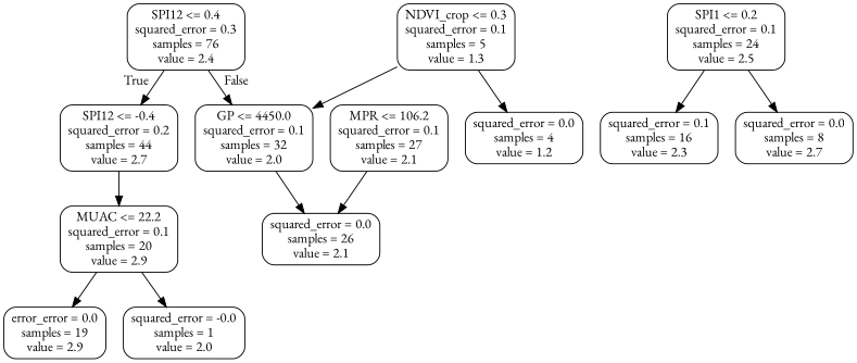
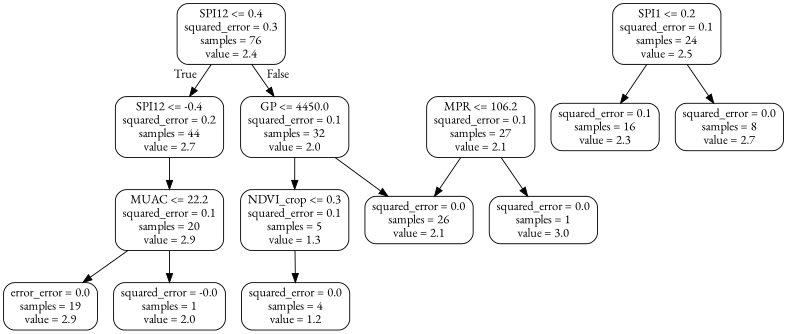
  digraph {
    fontname="EB Garamond"
    node [color=black fontname="EB Garamond" shape=box style=rounded]
    edge [fontname="EB Garamond"]
    n1 [label="SPI12 <= 0.4\nsquared_error = 0.3\nsamples = 76\nvalue = 2.4"]
    n2 [label="SPI12 <= -0.4\nsquared_error = 0.2\nsamples = 44\nvalue = 2.7"]
    n3 [label="GP <= 4450.0\nsquared_error = 0.1\nsamples = 32\nvalue = 2.0"]
    n4 [label="MUAC <= 22.2\nsquared_error = 0.1\nsamples = 20\nvalue = 2.9"]
    n5 [label="NDVI_crop <= 0.3\nsquared_error = 0.1\nsamples = 5\nvalue = 1.3"]
    n6 [label="squared_error = 0.0\nsamples = 26\nvalue = 2.1"]
    n7 [label="error_error = 0.0\nsamples = 19\nvalue = 2.9"]
    n8 [label="squared_error = -0.0\nsamples = 1\nvalue = 2.0"]
    n9 [label="SPI1 <= 0.2\nsquared_error = 0.1\nsamples = 24\nvalue = 2.5"]
    n10 [label="squared_error = 0.1\nsamples = 16\nvalue = 2.3"]
    n11 [label="squared_error = 0.0\nsamples = 8\nvalue = 2.7"]
    n12 [label="MPR <= 106.2\nsquared_error = 0.1\nsamples = 27\nvalue = 2.1"]
+   n13 [label="squared_error = 0.0\nsamples = 1\nvalue = 3.0"]
    n14 [label="squared_error = 0.0\nsamples = 4\nvalue = 1.2"]
    n1 -> n2 [headlabel=True labelangle=45 labeldistance=2.5]
    n1 -> n3 [headlabel=False labelangle=-45 labeldistance=2.5]
    n2 -> n4
-   n5 -> n3
+   n3 -> n5
    n3 -> n6
    n4 -> n7
    n4 -> n8
    n5 -> n14
    n9 -> n10
    n9 -> n11
    n12 -> n6
+   n12 -> n13
  }
